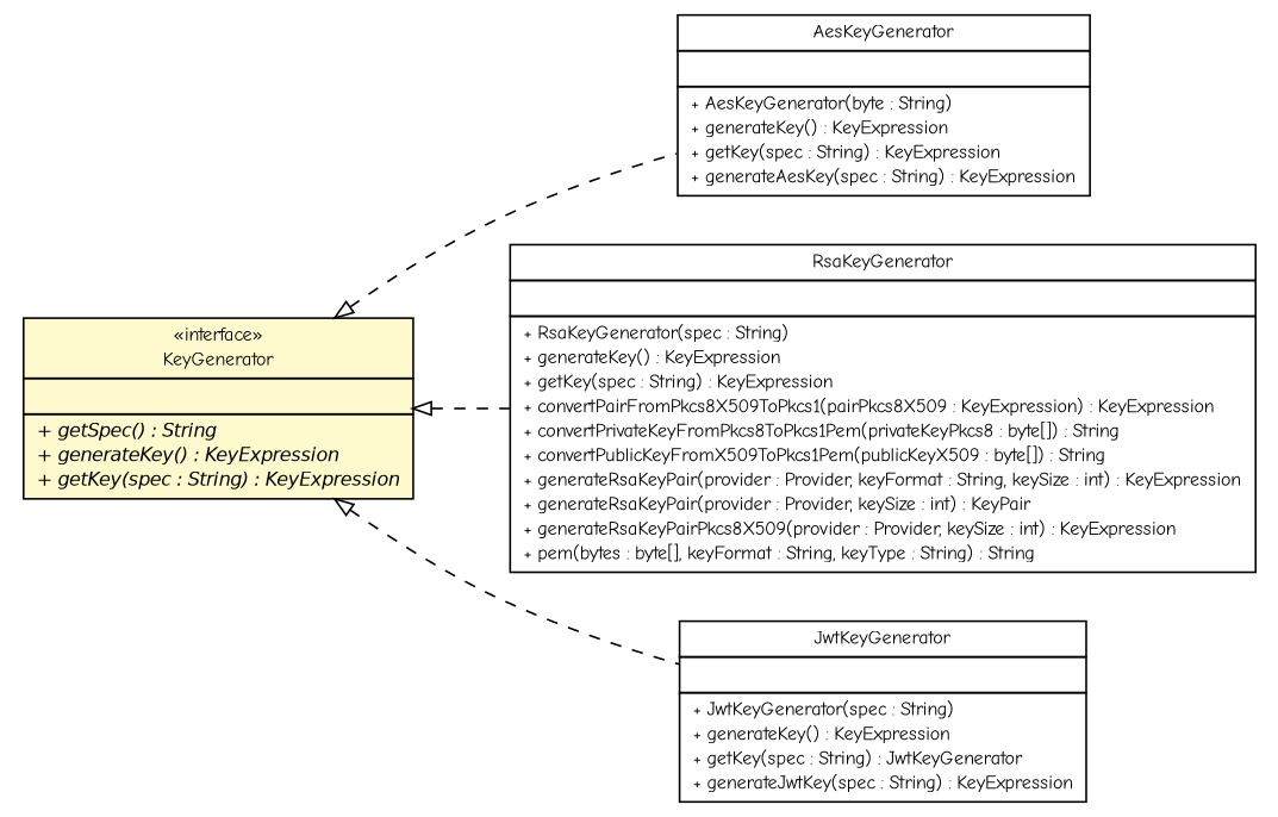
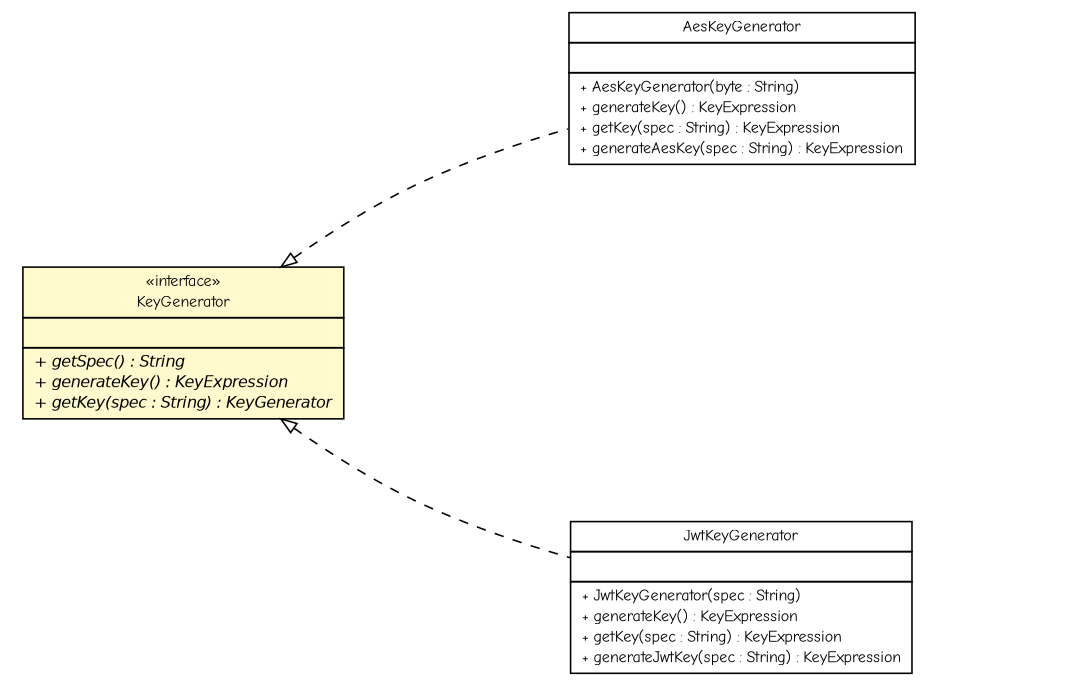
  digraph {
    fontname="Comic Neue"
    nodesep=0.25
    rankdir=LR
    ranksep=0.5
    node [fontcolor=black fontname="Comic Neue" fontsize=10.0 shape=plaintext]
    edge [arrowtail=empty dir=back fontname="Comic Neue" fontsize=10 headport=p labelfontname=Helvetica labelfontsize=10 style=dashed tailport=p]
    n1 [label=<<table title="cn.home1.oss.lib.common.crypto.AesKeyGenerator" border="0" cellborder="1" cellspacing="0" cellpadding="2" port="p" href="./AesKeyGenerator.html"> 		<tr><td><table border="0" cellspacing="0" cellpadding="1"> <tr><td align="center" balign="center"> AesKeyGenerator </td></tr> 		</table></td></tr> 		<tr><td><table border="0" cellspacing="0" cellpadding="1"> <tr><td align="left" balign="left">  </td></tr> 		</table></td></tr> 		<tr><td><table border="0" cellspacing="0" cellpadding="1"> <tr><td align="left" balign="left"> + AesKeyGenerator(byte : String) </td></tr> <tr><td align="left" balign="left"> + generateKey() : KeyExpression </td></tr> <tr><td align="left" balign="left"> + getKey(spec : String) : KeyExpression </td></tr> <tr><td align="left" balign="left"> + generateAesKey(spec : String) : KeyExpression </td></tr> 		</table></td></tr> 		</table>>]
-   n2 [label=<<table title="cn.home1.oss.lib.common.crypto.KeyGenerator" border="0" cellborder="1" cellspacing="0" cellpadding="2" port="p" bgcolor="lemonChiffon" href="./KeyGenerator.html"> 		<tr><td><table border="0" cellspacing="0" cellpadding="1"> <tr><td align="center" balign="center"> &#171;interface&#187; </td></tr> <tr><td align="center" balign="center"> KeyGenerator </td></tr> 		</table></td></tr> 		<tr><td><table border="0" cellspacing="0" cellpadding="1"> <tr><td align="left" balign="left">  </td></tr> 		</table></td></tr> 		<tr><td><table border="0" cellspacing="0" cellpadding="1"> <tr><td align="left" balign="left"><font face="Helvetica-Oblique" point-size="10.0"> + getSpec() : String </font></td></tr> <tr><td align="left" balign="left"><font face="Helvetica-Oblique" point-size="10.0"> + generateKey() : KeyExpression </font></td></tr> <tr><td align="left" balign="left"><font face="Helvetica-Oblique" point-size="10.0"> + getKey(spec : String) : KeyExpression </font></td></tr> 		</table></td></tr> 		</table>>]
-   n3 [label=<<table title="cn.home1.oss.lib.common.crypto.RsaKeyGenerator" border="0" cellborder="1" cellspacing="0" cellpadding="2" port="p" href="./RsaKeyGenerator.html"> 		<tr><td><table border="0" cellspacing="0" cellpadding="1"> <tr><td align="center" balign="center"> RsaKeyGenerator </td></tr> 		</table></td></tr> 		<tr><td><table border="0" cellspacing="0" cellpadding="1"> <tr><td align="left" balign="left">  </td></tr> 		</table></td></tr> 		<tr><td><table border="0" cellspacing="0" cellpadding="1"> <tr><td align="left" balign="left"> + RsaKeyGenerator(spec : String) </td></tr> <tr><td align="left" balign="left"> + generateKey() : KeyExpression </td></tr> <tr><td align="left" balign="left"> + getKey(spec : String) : KeyExpression </td></tr> <tr><td align="left" balign="left"> + convertPairFromPkcs8X509ToPkcs1(pairPkcs8X509 : KeyExpression) : KeyExpression </td></tr> <tr><td align="left" balign="left"> + convertPrivateKeyFromPkcs8ToPkcs1Pem(privateKeyPkcs8 : byte[]) : String </td></tr> <tr><td align="left" balign="left"> + convertPublicKeyFromX509ToPkcs1Pem(publicKeyX509 : byte[]) : String </td></tr> <tr><td align="left" balign="left"> + generateRsaKeyPair(provider : Provider, keyFormat : String, keySize : int) : KeyExpression </td></tr> <tr><td align="left" balign="left"> + generateRsaKeyPair(provider : Provider, keySize : int) : KeyPair </td></tr> <tr><td align="left" balign="left"> + generateRsaKeyPairPkcs8X509(provider : Provider, keySize : int) : KeyExpression </td></tr> <tr><td align="left" balign="left"> + pem(bytes : byte[], keyFormat : String, keyType : String) : String </td></tr> 		</table></td></tr> 		</table>>]
-   n4 [label=<<table title="cn.home1.oss.lib.common.crypto.JwtKeyGenerator" border="0" cellborder="1" cellspacing="0" cellpadding="2" port="p" href="./JwtKeyGenerator.html"> 		<tr><td><table border="0" cellspacing="0" cellpadding="1"> <tr><td align="center" balign="center"> JwtKeyGenerator </td></tr> 		</table></td></tr> 		<tr><td><table border="0" cellspacing="0" cellpadding="1"> <tr><td align="left" balign="left">  </td></tr> 		</table></td></tr> 		<tr><td><table border="0" cellspacing="0" cellpadding="1"> <tr><td align="left" balign="left"> + JwtKeyGenerator(spec : String) </td></tr> <tr><td align="left" balign="left"> + generateKey() : KeyExpression </td></tr> <tr><td align="left" balign="left"> + getKey(spec : String) : JwtKeyGenerator </td></tr> <tr><td align="left" balign="left"> + generateJwtKey(spec : String) : KeyExpression </td></tr> 		</table></td></tr> 		</table>>]
+   n2 [label=<<table title="cn.home1.oss.lib.common.crypto.KeyGenerator" border="0" cellborder="1" cellspacing="0" cellpadding="2" port="p" bgcolor="lemonChiffon" href="./KeyGenerator.html"> 		<tr><td><table border="0" cellspacing="0" cellpadding="1"> <tr><td align="center" balign="center"> &#171;interface&#187; </td></tr> <tr><td align="center" balign="center"> KeyGenerator </td></tr> 		</table></td></tr> 		<tr><td><table border="0" cellspacing="0" cellpadding="1"> <tr><td align="left" balign="left">  </td></tr> 		</table></td></tr> 		<tr><td><table border="0" cellspacing="0" cellpadding="1"> <tr><td align="left" balign="left"><font face="Helvetica-Oblique" point-size="10.0"> + getSpec() : String </font></td></tr> <tr><td align="left" balign="left"><font face="Helvetica-Oblique" point-size="10.0"> + generateKey() : KeyExpression </font></td></tr> <tr><td align="left" balign="left"><font face="Helvetica-Oblique" point-size="10.0"> + getKey(spec : String) : KeyGenerator </font></td></tr> 		</table></td></tr> 		</table>>]
+   n4 [label=<<table title="cn.home1.oss.lib.common.crypto.JwtKeyGenerator" border="0" cellborder="1" cellspacing="0" cellpadding="2" port="p" href="./JwtKeyGenerator.html"> 		<tr><td><table border="0" cellspacing="0" cellpadding="1"> <tr><td align="center" balign="center"> JwtKeyGenerator </td></tr> 		</table></td></tr> 		<tr><td><table border="0" cellspacing="0" cellpadding="1"> <tr><td align="left" balign="left">  </td></tr> 		</table></td></tr> 		<tr><td><table border="0" cellspacing="0" cellpadding="1"> <tr><td align="left" balign="left"> + JwtKeyGenerator(spec : String) </td></tr> <tr><td align="left" balign="left"> + generateKey() : KeyExpression </td></tr> <tr><td align="left" balign="left"> + getKey(spec : String) : KeyExpression </td></tr> <tr><td align="left" balign="left"> + generateJwtKey(spec : String) : KeyExpression </td></tr> 		</table></td></tr> 		</table>>]
    n2 -> n1
-   n2 -> n3
    n2 -> n4
  }
